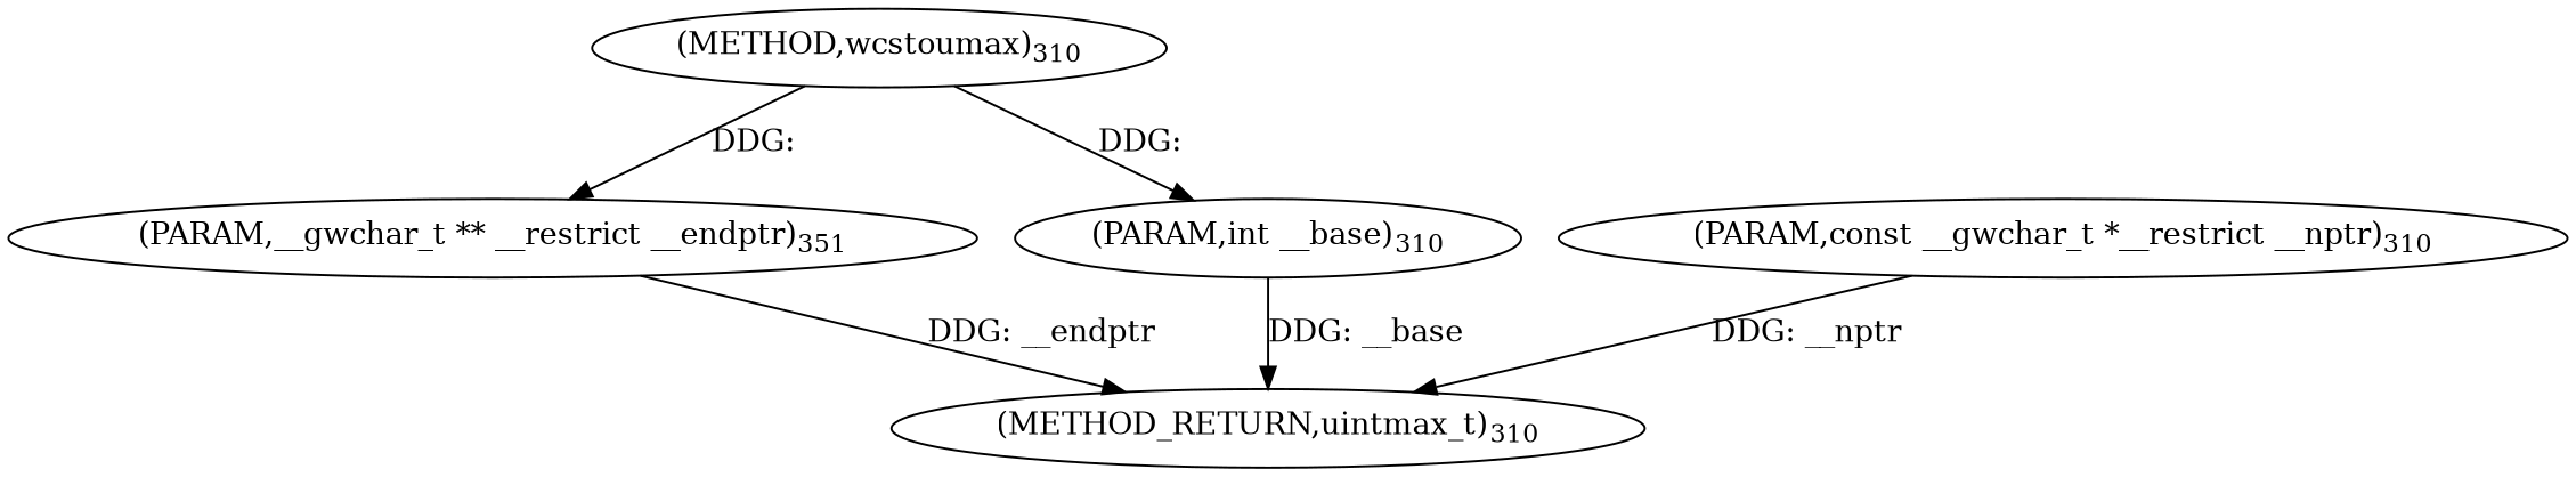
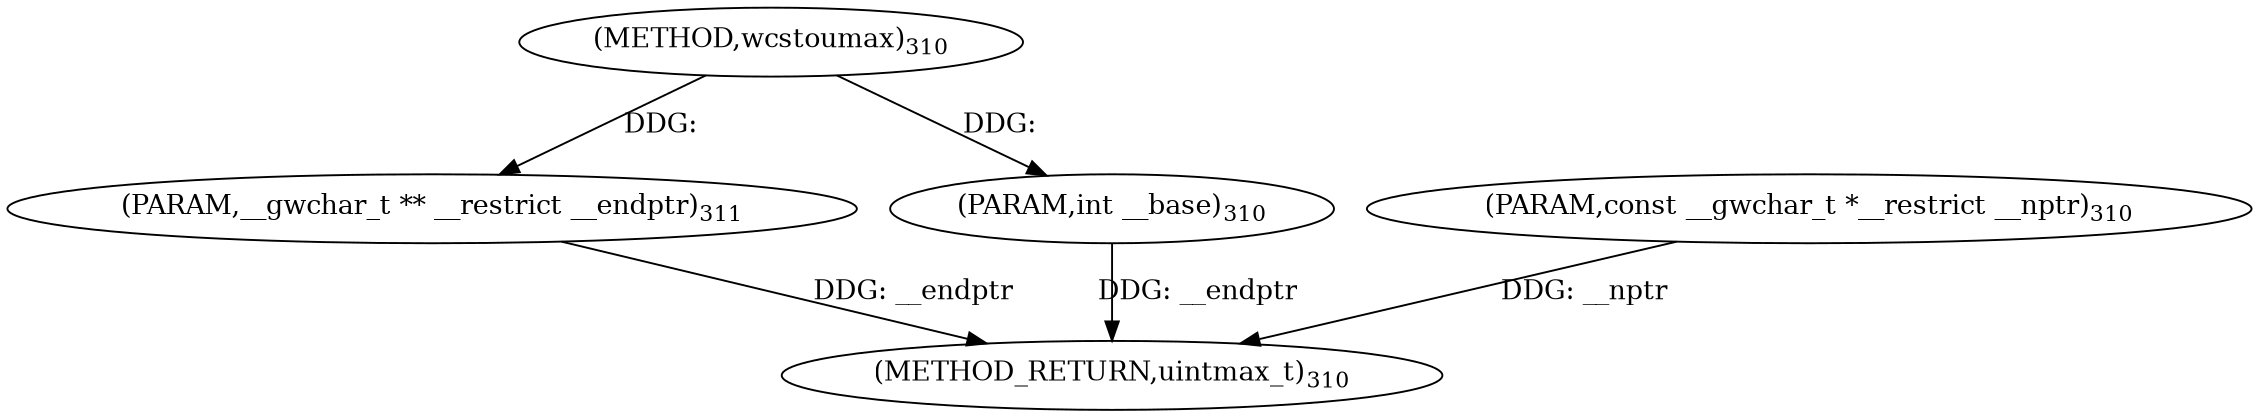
  digraph {
    n1 [label=<(METHOD,wcstoumax)<SUB>310</SUB>>]
-   n2 [label=<(PARAM,__gwchar_t ** __restrict __endptr)<SUB>351</SUB>>]
+   n2 [label=<(PARAM,__gwchar_t ** __restrict __endptr)<SUB>311</SUB>>]
    n3 [label=<(PARAM,int __base)<SUB>310</SUB>>]
    n4 [label=<(PARAM,const __gwchar_t *__restrict __nptr)<SUB>310</SUB>>]
    n5 [label=<(METHOD_RETURN,uintmax_t)<SUB>310</SUB>>]
    n1 -> n2 [label="DDG: "]
    n1 -> n3 [label="DDG: "]
    n2 -> n5 [label="DDG: __endptr"]
-   n3 -> n5 [label="DDG: __base"]
+   n3 -> n5 [label="DDG: __endptr"]
    n4 -> n5 [label="DDG: __nptr"]
  }
